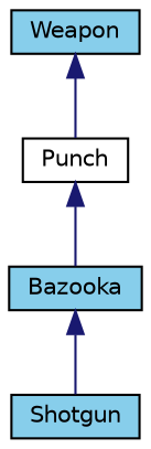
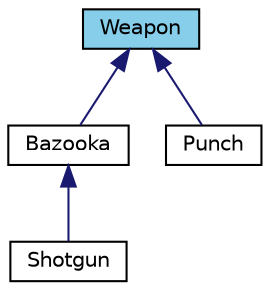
  digraph {
    node [color=black fillcolor=skyblue fontname=Helvetica fontsize=10 shape=record style=filled]
    edge [color=midnightblue dir=back fontname=Helvetica fontsize=10 labelfontname=Helvetica labelfontsize=10 style=solid]
    n1 [fontcolor=black height=0.2 label=Weapon width=0.4]
-   n2 [height=0.2 label=Bazooka width=0.4]
+   n2 [fillcolor=white height=0.2 label=Bazooka width=0.4]
    n3 [fillcolor=white height=0.2 label=Punch width=0.4]
-   n4 [height=0.2 label=Shotgun width=0.4]
-   n3 -> n2
+   n4 [fillcolor=white height=0.2 label=Shotgun width=0.4]
+   n1 -> n2
    n1 -> n3
    n2 -> n4
  }
